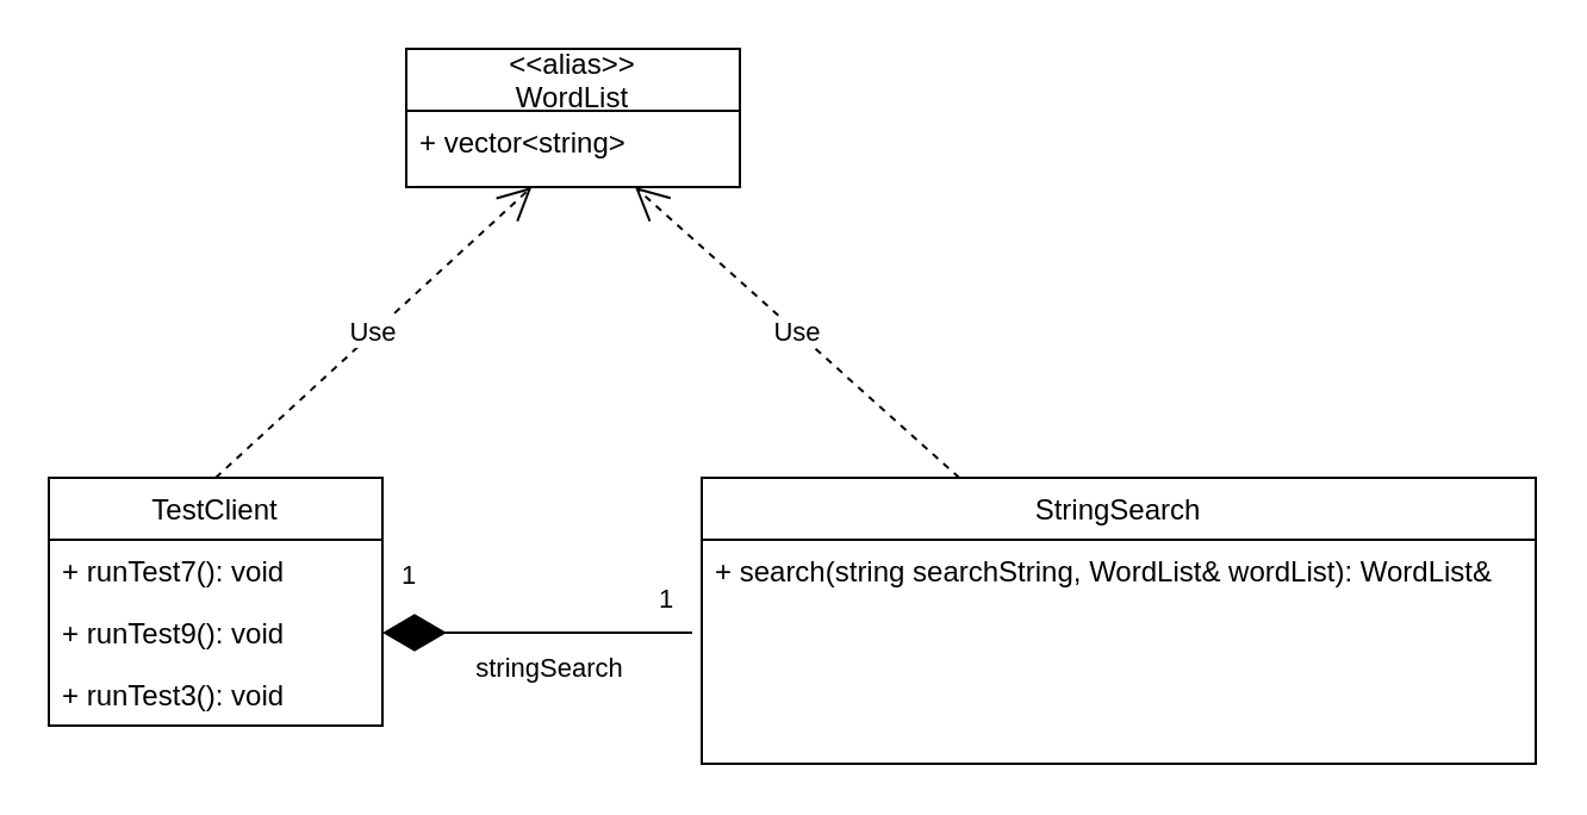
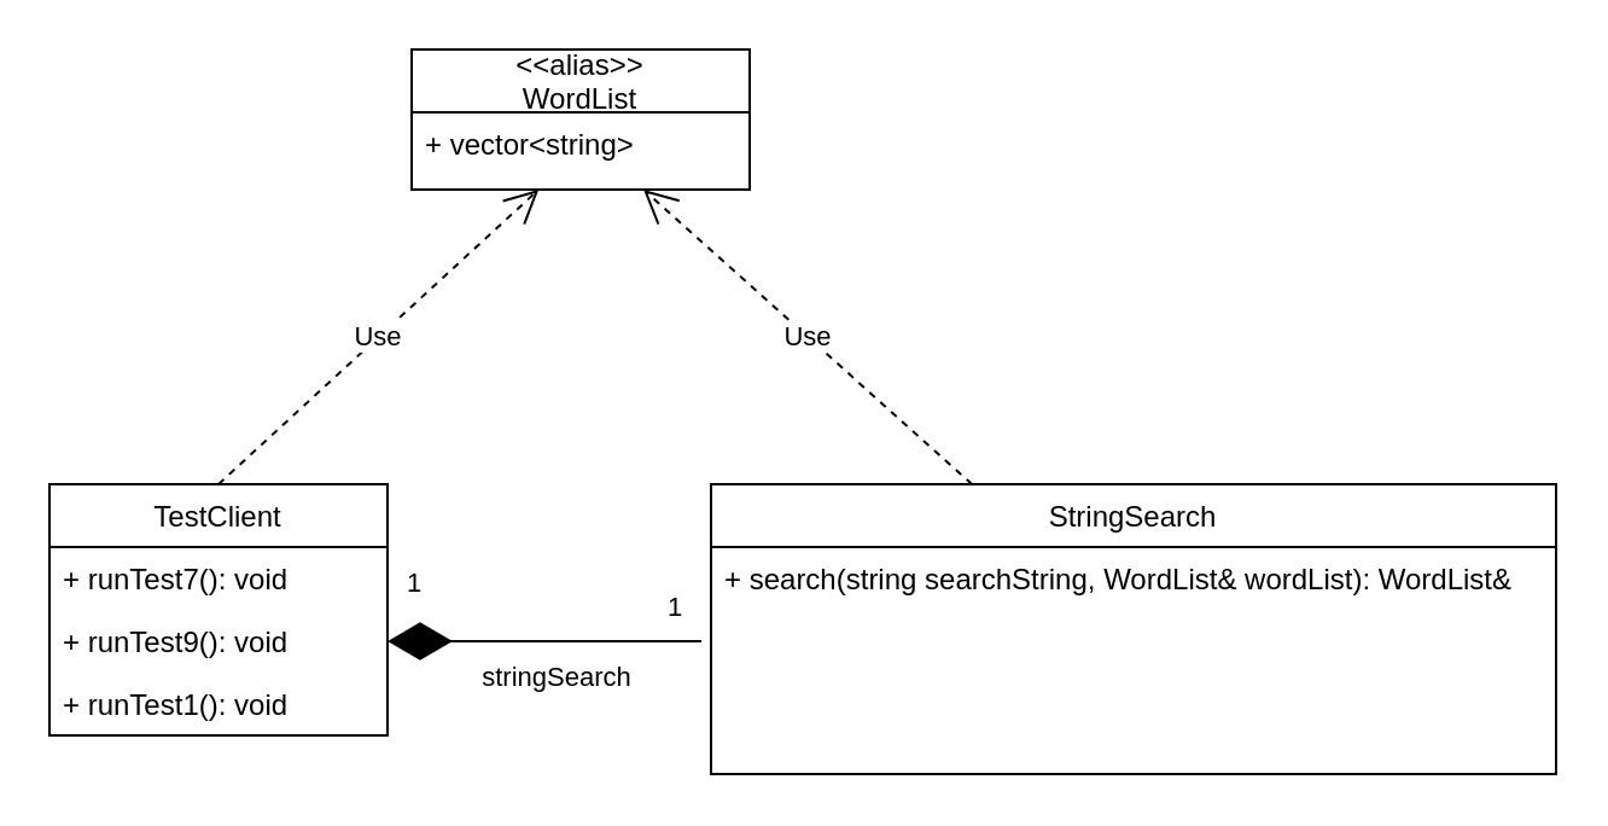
  <mxCell id="0" />
  <mxCell id="1" parent="0" />
  <mxCell id="2" value="StringSearch" style="swimlane;fontStyle=0;childLayout=stackLayout;horizontal=1;startSize=26;fillColor=none;horizontalStack=0;resizeParent=1;resizeParentMax=0;resizeLast=0;collapsible=1;marginBottom=0;" vertex="1" parent="1"><mxGeometry x="294" y="200" width="350" height="120" as="geometry" /></mxCell>
  <mxCell id="3" value="+ search(string searchString, WordList&amp; wordList): WordList&amp; &#10;" style="text;strokeColor=none;fillColor=none;align=left;verticalAlign=top;spacingLeft=4;spacingRight=4;overflow=hidden;rotatable=0;points=[[0,0.5],[1,0.5]];portConstraint=eastwest;" vertex="1" parent="2"><mxGeometry y="26" width="350" height="94" as="geometry" /></mxCell>
  <mxCell id="4" value="TestClient" style="swimlane;fontStyle=0;childLayout=stackLayout;horizontal=1;startSize=26;fillColor=none;horizontalStack=0;resizeParent=1;resizeParentMax=0;resizeLast=0;collapsible=1;marginBottom=0;" vertex="1" parent="1"><mxGeometry x="20" y="200" width="140" height="104" as="geometry" /></mxCell>
  <mxCell id="5" value="+ runTest7(): void" style="text;strokeColor=none;fillColor=none;align=left;verticalAlign=top;spacingLeft=4;spacingRight=4;overflow=hidden;rotatable=0;points=[[0,0.5],[1,0.5]];portConstraint=eastwest;" vertex="1" parent="4"><mxGeometry y="26" width="140" height="26" as="geometry" /></mxCell>
  <mxCell id="6" value="+ runTest9(): void" style="text;strokeColor=none;fillColor=none;align=left;verticalAlign=top;spacingLeft=4;spacingRight=4;overflow=hidden;rotatable=0;points=[[0,0.5],[1,0.5]];portConstraint=eastwest;" vertex="1" parent="4"><mxGeometry y="52" width="140" height="26" as="geometry" /></mxCell>
- <mxCell id="7" value="+ runTest3(): void" style="text;strokeColor=none;fillColor=none;align=left;verticalAlign=top;spacingLeft=4;spacingRight=4;overflow=hidden;rotatable=0;points=[[0,0.5],[1,0.5]];portConstraint=eastwest;" vertex="1" parent="4"><mxGeometry y="78" width="140" height="26" as="geometry" /></mxCell>
+ <mxCell id="7" value="+ runTest1(): void" style="text;strokeColor=none;fillColor=none;align=left;verticalAlign=top;spacingLeft=4;spacingRight=4;overflow=hidden;rotatable=0;points=[[0,0.5],[1,0.5]];portConstraint=eastwest;" vertex="1" parent="4"><mxGeometry y="78" width="140" height="26" as="geometry" /></mxCell>
  <mxCell id="8" value="&lt;&lt;alias&gt;&gt;&#10;WordList" style="swimlane;fontStyle=0;childLayout=stackLayout;horizontal=1;startSize=26;fillColor=none;horizontalStack=0;resizeParent=1;resizeParentMax=0;resizeLast=0;collapsible=1;marginBottom=0;" vertex="1" parent="1"><mxGeometry x="170" y="20" width="140" height="58" as="geometry" /></mxCell>
  <mxCell id="9" value="+ vector&lt;string&gt;" style="text;strokeColor=none;fillColor=none;align=left;verticalAlign=top;spacingLeft=4;spacingRight=4;overflow=hidden;rotatable=0;points=[[0,0.5],[1,0.5]];portConstraint=eastwest;" vertex="1" parent="8"><mxGeometry y="26" width="140" height="32" as="geometry" /></mxCell>
  <mxCell id="10" value="Use" style="endArrow=open;endSize=12;dashed=1;html=1;rounded=0;exitX=0.5;exitY=0;exitDx=0;exitDy=0;" edge="1" parent="1" source="4" target="9"><mxGeometry width="160" relative="1" as="geometry"><mxPoint x="-40" y="210" as="sourcePoint" /><mxPoint x="120" y="210" as="targetPoint" /></mxGeometry></mxCell>
  <mxCell id="11" value="Use" style="endArrow=open;endSize=12;dashed=1;html=1;rounded=0;entryX=0.686;entryY=1;entryDx=0;entryDy=0;entryPerimeter=0;" edge="1" parent="1" source="2" target="9"><mxGeometry width="160" relative="1" as="geometry"><mxPoint x="110" y="310" as="sourcePoint" /><mxPoint x="191.91" y="148" as="targetPoint" /></mxGeometry></mxCell>
  <mxCell id="12" value="stringSearch" style="endArrow=diamondThin;endFill=1;endSize=24;html=1;rounded=0;entryX=1;entryY=0.5;entryDx=0;entryDy=0;" edge="1" parent="1" target="6"><mxGeometry x="-0.077" y="15" width="160" relative="1" as="geometry"><mxPoint x="290" y="265" as="sourcePoint" /><mxPoint x="290" y="420" as="targetPoint" /><mxPoint as="offset" /></mxGeometry></mxCell>
  <mxCell id="13" value="1" style="edgeLabel;html=1;align=center;verticalAlign=middle;resizable=0;points=[];" vertex="1" connectable="0" parent="12"><mxGeometry x="0.819" y="-4" relative="1" as="geometry"><mxPoint x="-2" y="-21" as="offset" /></mxGeometry></mxCell>
  <mxCell id="14" value="1" style="edgeLabel;html=1;align=center;verticalAlign=middle;resizable=0;points=[];" vertex="1" connectable="0" parent="12"><mxGeometry x="-0.815" relative="1" as="geometry"><mxPoint y="-15" as="offset" /></mxGeometry></mxCell>
